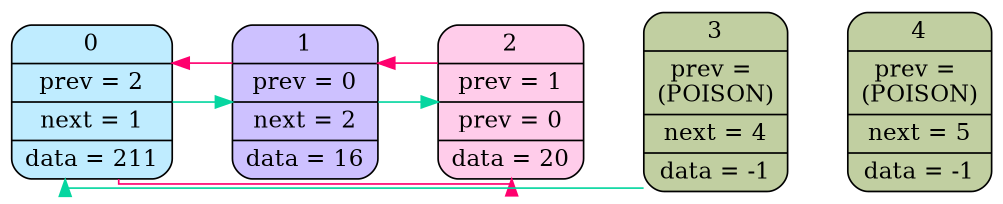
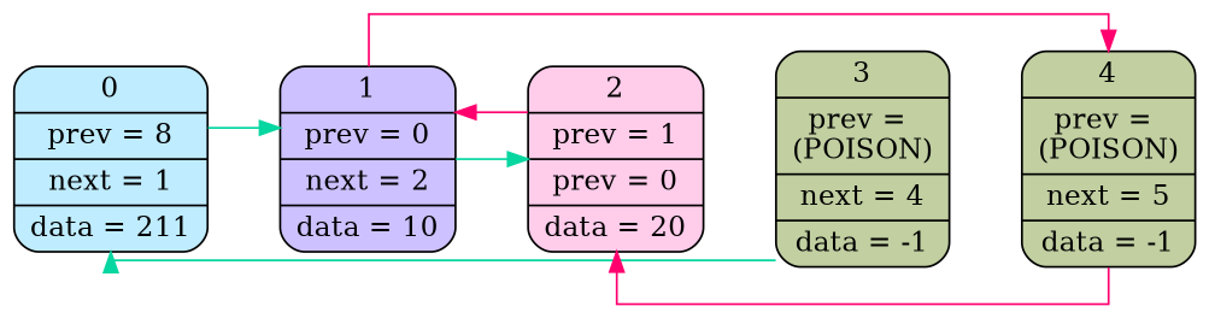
  digraph {
    rankdir=LR
    splines=ortho
    node [fillcolor="#C1CFA1" shape=Mrecord style=filled]
    edge [constraint=false]
-   n1 [fillcolor="#BFECFF" label="0 | {prev = 2} | {next = 1} | {data = 211  }"]
-   n2 [fillcolor="#CDC1FF" label="1 | {prev = 0} | {next = 2} | {data = 16  }"]
+   n1 [fillcolor="#BFECFF" label="0 | {prev = 8} | {next = 1} | {data = 211  }"]
+   n2 [fillcolor="#CDC1FF" label="1 | {prev = 0} | {next = 2} | {data = 10  }"]
    n3 [fillcolor="#FFCCEA" label="2 | {prev = 1} | {prev = 0} | {data = 20  }"]
    n4 [label="3 | {prev = \n(POISON)} | {next = 4} | {data = -1  }"]
    n5 [label="4 | {prev = \n(POISON)} | {next = 5} | {data = -1  }"]
    n1 -> n2 [style=invis weight=100000.0 constraint=""]
    n1 -> n2 [color="#06d6a0"]
-   n1 -> n3 [color="#ff006e"]
-   n2 -> n1 [color="#ff006e"]
+   n5 -> n3 [color="#ff006e"]
+   n2 -> n5 [color="#ff006e"]
    n2 -> n3 [style=invis weight=100000.0 constraint=""]
    n2 -> n3 [color="#06d6a0"]
    n3 -> n2 [color="#ff006e"]
    n3 -> n4 [style=invis weight=100000.0 constraint=""]
    n4 -> n1 [color="#06d6a0"]
    n4 -> n5 [style=invis weight=100000.0 constraint=""]
  }
